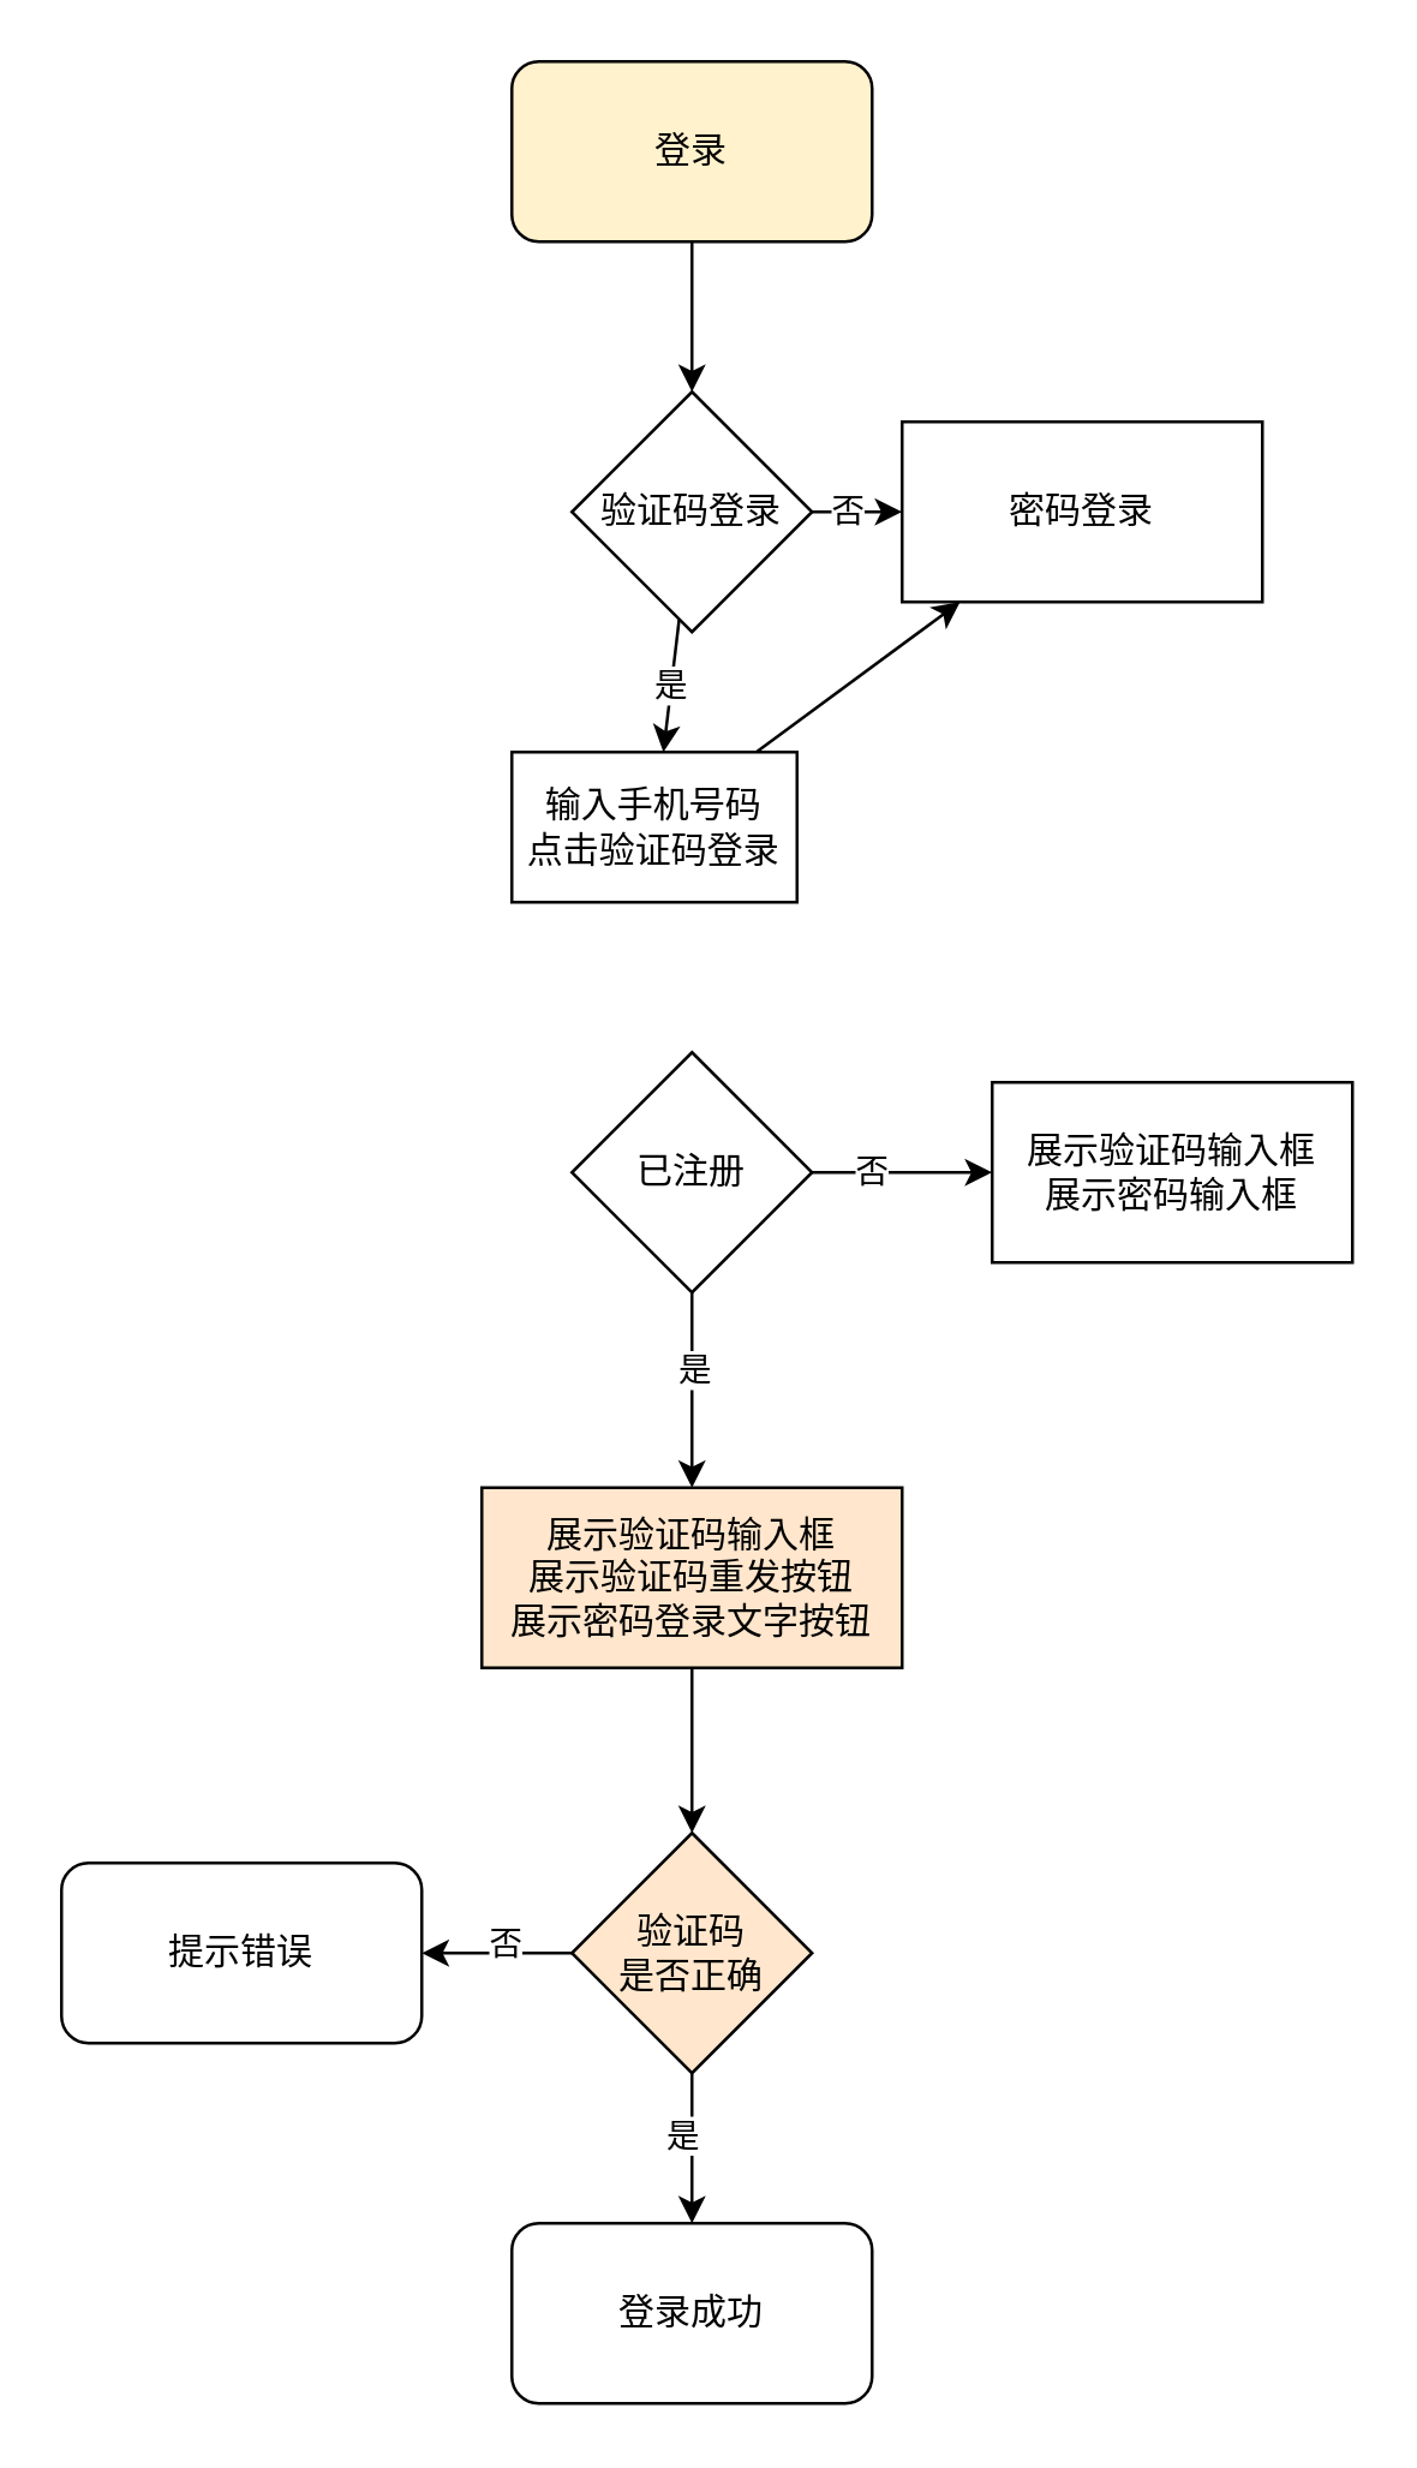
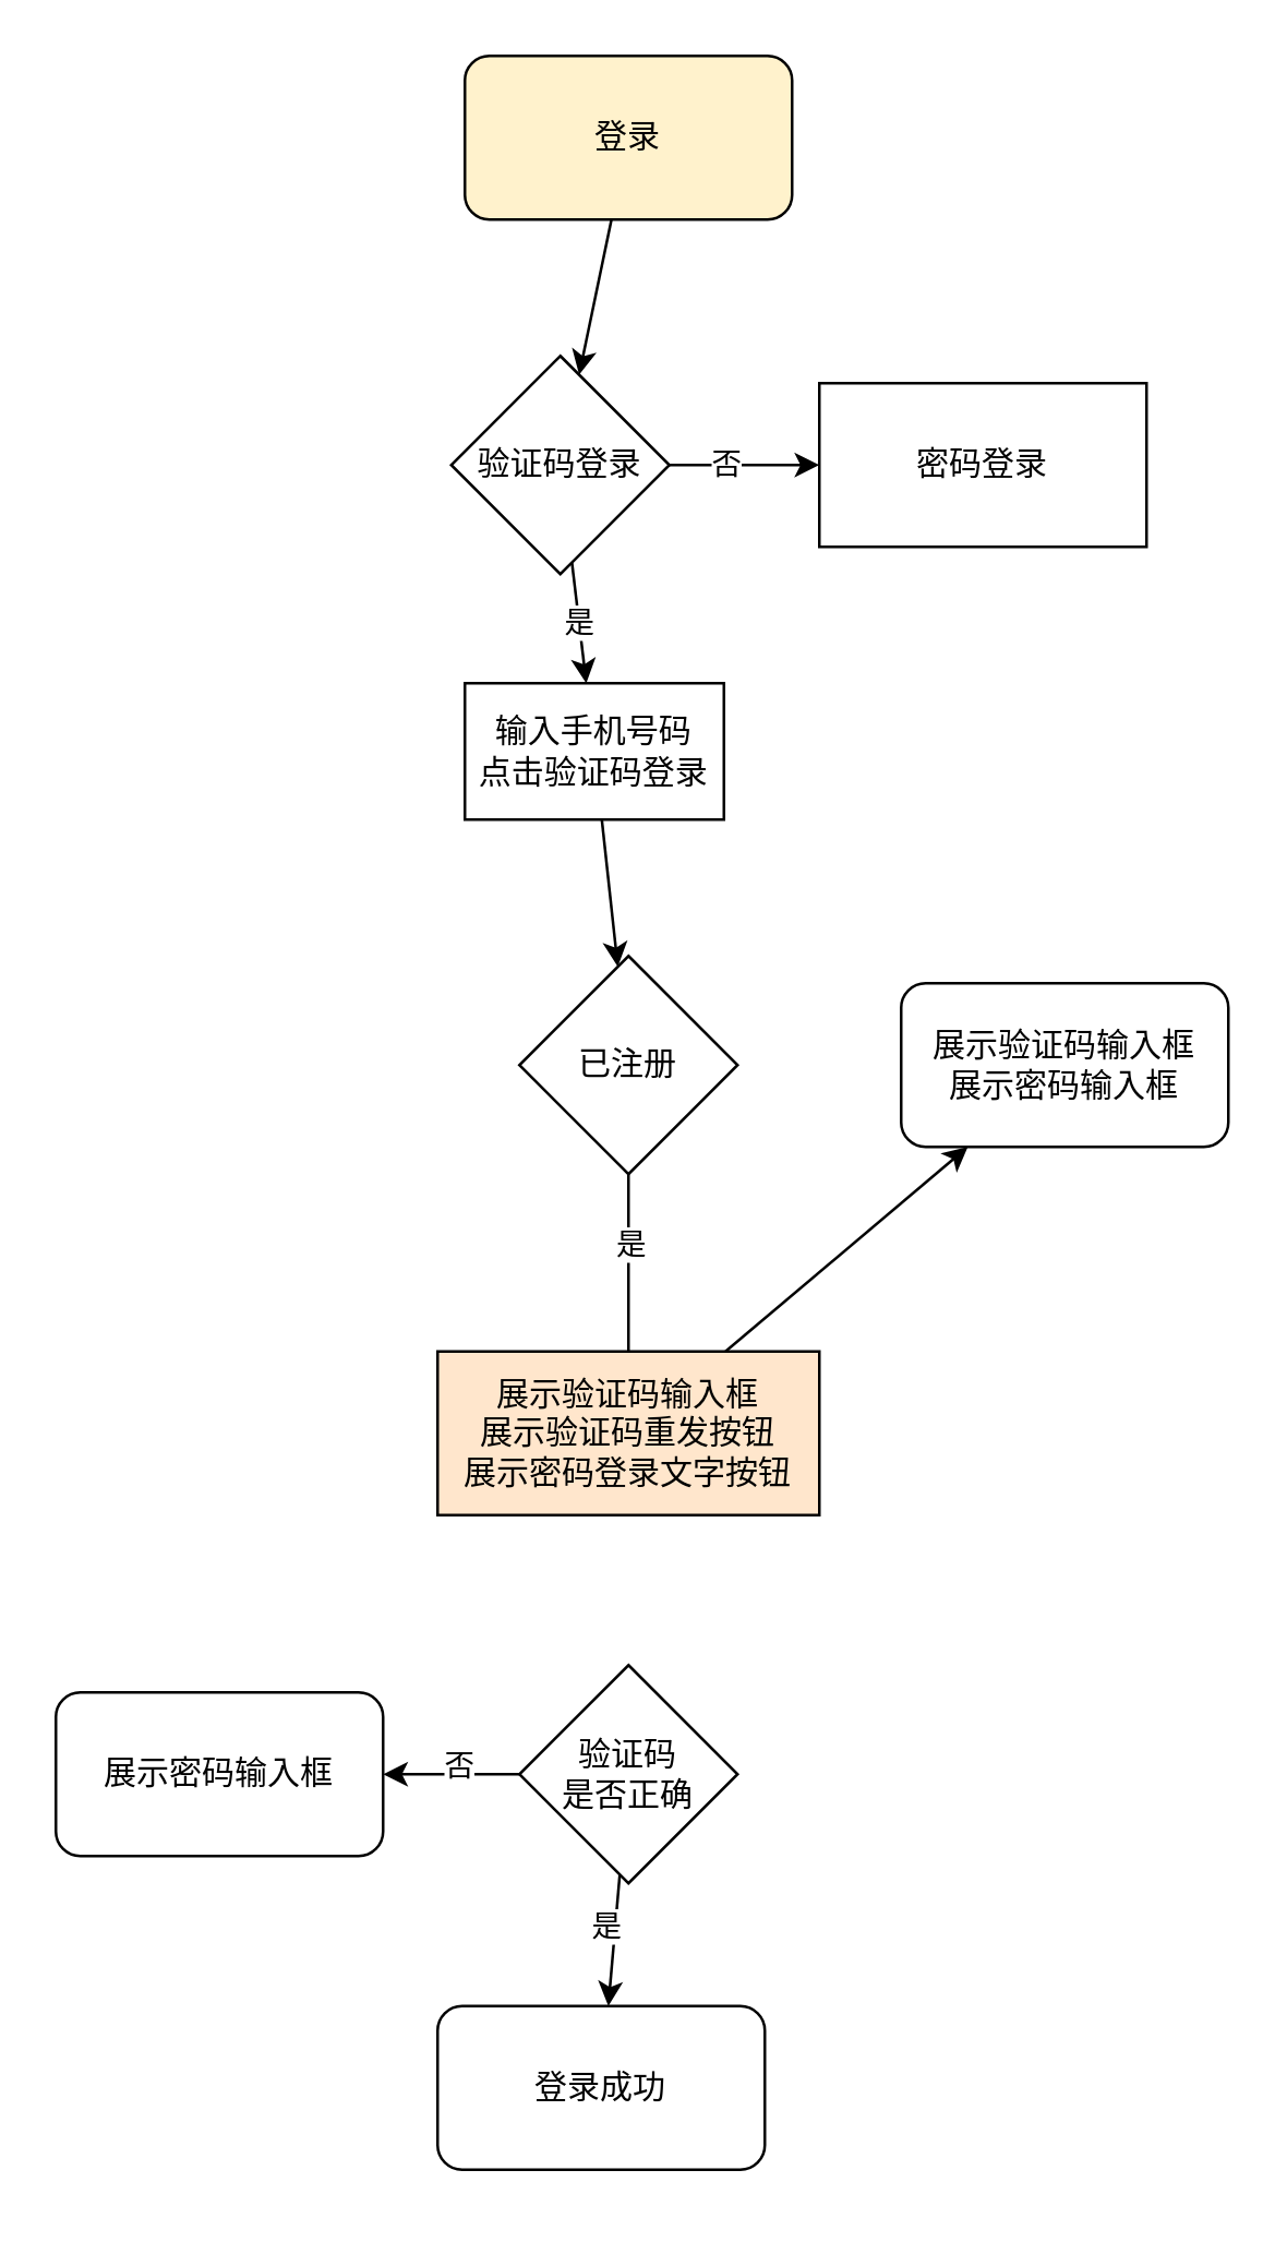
  <mxCell id="0" />
  <mxCell id="1" parent="0" />
  <mxCell id="2" value="" style="edgeStyle=none;html=1;" edge="1" parent="1" source="3" target="7"><mxGeometry relative="1" as="geometry" /></mxCell>
  <mxCell id="3" value="登录" style="rounded=1;whiteSpace=wrap;html=1;fillColor=#fff2cc;" vertex="1" parent="1"><mxGeometry x="170" y="20" width="120" height="60" as="geometry" /></mxCell>
  <mxCell id="4" value="" style="edgeStyle=none;html=1;" edge="1" parent="1" source="7" target="8"><mxGeometry relative="1" as="geometry" /></mxCell>
  <mxCell id="5" value="否" style="edgeLabel;html=1;align=center;verticalAlign=middle;resizable=0;points=[];" vertex="1" connectable="0" parent="4"><mxGeometry x="-0.267" y="1" relative="1" as="geometry"><mxPoint as="offset" /></mxGeometry></mxCell>
  <mxCell id="6" value="是" style="edgeStyle=none;html=1;" edge="1" parent="1" source="7" target="10"><mxGeometry relative="1" as="geometry" /></mxCell>
- <mxCell id="7" value="验证码登录" style="rhombus;whiteSpace=wrap;html=1;rounded=0;" vertex="1" parent="1"><mxGeometry x="190" y="130" width="80" height="80" as="geometry" /></mxCell>
+ <mxCell id="7" value="验证码登录" style="rhombus;whiteSpace=wrap;html=1;rounded=0;" vertex="1" parent="1"><mxGeometry x="165" y="130" width="80" height="80" as="geometry" /></mxCell>
  <mxCell id="8" value="密码登录" style="rounded=0;whiteSpace=wrap;html=1;" vertex="1" parent="1"><mxGeometry x="300" y="140" width="120" height="60" as="geometry" /></mxCell>
- <mxCell id="9" value="" style="edgeStyle=none;html=1;" edge="1" parent="1" source="10" target="8"><mxGeometry relative="1" as="geometry" /></mxCell>
+ <mxCell id="9" value="" style="edgeStyle=none;html=1;" edge="1" parent="1" source="10" target="15"><mxGeometry relative="1" as="geometry" /></mxCell>
  <mxCell id="10" value="输入手机号码&lt;br&gt;点击验证码登录" style="rounded=0;whiteSpace=wrap;html=1;" vertex="1" parent="1"><mxGeometry x="170" y="250" width="95" height="50" as="geometry" /></mxCell>
- <mxCell id="11" value="" style="edgeStyle=none;html=1;" edge="1" parent="1" source="15" target="16"><mxGeometry relative="1" as="geometry" /></mxCell>
- <mxCell id="12" value="否" style="edgeLabel;html=1;align=center;verticalAlign=middle;resizable=0;points=[];" vertex="1" connectable="0" parent="11"><mxGeometry x="-0.367" y="2" relative="1" as="geometry"><mxPoint y="1" as="offset" /></mxGeometry></mxCell>
- <mxCell id="13" value="" style="edgeStyle=none;html=1;" edge="1" parent="1" source="15" target="18"><mxGeometry relative="1" as="geometry" /></mxCell>
+ <mxCell id="13" value="" style="edgeStyle=none;html=1;endArrow=none;" edge="1" parent="1" source="15" target="18"><mxGeometry relative="1" as="geometry" /></mxCell>
  <mxCell id="14" value="是" style="edgeLabel;html=1;align=center;verticalAlign=middle;resizable=0;points=[];" vertex="1" connectable="0" parent="13"><mxGeometry x="-0.233" relative="1" as="geometry"><mxPoint as="offset" /></mxGeometry></mxCell>
  <mxCell id="15" value="已注册" style="rhombus;whiteSpace=wrap;html=1;rounded=0;" vertex="1" parent="1"><mxGeometry x="190" y="350" width="80" height="80" as="geometry" /></mxCell>
- <mxCell id="16" value="展示验证码输入框&lt;br&gt;展示密码输入框" style="rounded=0;whiteSpace=wrap;html=1;" vertex="1" parent="1"><mxGeometry x="330" y="360" width="120" height="60" as="geometry" /></mxCell>
- <mxCell id="17" value="" style="edgeStyle=none;html=1;entryX=0.5;entryY=0;entryDx=0;entryDy=0;" edge="1" parent="1" source="18" target="23"><mxGeometry relative="1" as="geometry"><mxPoint x="230" y="590" as="targetPoint" /></mxGeometry></mxCell>
+ <mxCell id="16" value="展示验证码输入框&lt;br&gt;展示密码输入框" style="whiteSpace=wrap;html=1;rounded=1;" vertex="1" parent="1"><mxGeometry x="330" y="360" width="120" height="60" as="geometry" /></mxCell>
+ <mxCell id="17" value="" style="edgeStyle=none;html=1;" edge="1" parent="1" source="18" target="16"><mxGeometry relative="1" as="geometry"><mxPoint x="230" y="590" as="targetPoint" /></mxGeometry></mxCell>
  <mxCell id="18" value="展示验证码输入框&lt;br&gt;展示验证码重发按钮&lt;br&gt;展示密码登录文字按钮" style="whiteSpace=wrap;html=1;rounded=0;fillColor=#ffe6cc;" vertex="1" parent="1"><mxGeometry x="160" y="495" width="140" height="60" as="geometry" /></mxCell>
  <mxCell id="19" value="" style="edgeStyle=none;html=1;" edge="1" parent="1" source="23" target="24"><mxGeometry relative="1" as="geometry" /></mxCell>
  <mxCell id="20" value="否" style="edgeLabel;html=1;align=center;verticalAlign=middle;resizable=0;points=[];" vertex="1" connectable="0" parent="19"><mxGeometry x="-0.1" y="-4" relative="1" as="geometry"><mxPoint as="offset" /></mxGeometry></mxCell>
  <mxCell id="21" value="" style="edgeStyle=none;html=1;" edge="1" parent="1" source="23" target="25"><mxGeometry relative="1" as="geometry" /></mxCell>
  <mxCell id="22" value="是" style="edgeLabel;html=1;align=center;verticalAlign=middle;resizable=0;points=[];" vertex="1" connectable="0" parent="21"><mxGeometry x="-0.2" y="-4" relative="1" as="geometry"><mxPoint as="offset" /></mxGeometry></mxCell>
- <mxCell id="23" value="验证码&lt;br&gt;是否正确" style="rhombus;whiteSpace=wrap;html=1;rounded=0;fillColor=#ffe6cc;" vertex="1" parent="1"><mxGeometry x="190" y="610" width="80" height="80" as="geometry" /></mxCell>
- <mxCell id="24" value="提示错误" style="whiteSpace=wrap;html=1;rounded=1;" vertex="1" parent="1"><mxGeometry x="20" y="620" width="120" height="60" as="geometry" /></mxCell>
- <mxCell id="25" value="登录成功" style="whiteSpace=wrap;html=1;rounded=1;" vertex="1" parent="1"><mxGeometry x="170" y="740" width="120" height="60" as="geometry" /></mxCell>
+ <mxCell id="23" value="验证码&lt;br&gt;是否正确" style="rhombus;whiteSpace=wrap;html=1;rounded=0;" vertex="1" parent="1"><mxGeometry x="190" y="610" width="80" height="80" as="geometry" /></mxCell>
+ <mxCell id="24" value="展示密码输入框" style="whiteSpace=wrap;html=1;rounded=1;" vertex="1" parent="1"><mxGeometry x="20" y="620" width="120" height="60" as="geometry" /></mxCell>
+ <mxCell id="25" value="登录成功" style="whiteSpace=wrap;html=1;rounded=1;" vertex="1" parent="1"><mxGeometry x="160" y="735" width="120" height="60" as="geometry" /></mxCell>
